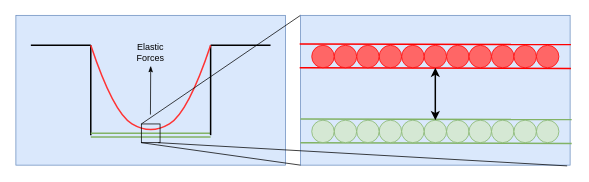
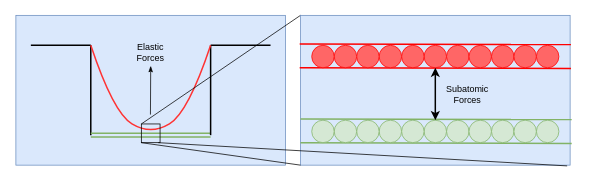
  <mxCell id="0" />
  <mxCell id="1" parent="0" />
  <mxCell id="2" value="" style="rounded=0;whiteSpace=wrap;html=1;fillColor=#dae8fc;strokeColor=#6c8ebf;" vertex="1" parent="1"><mxGeometry x="20" y="20" width="360" height="200" as="geometry" /></mxCell>
  <mxCell id="3" value="" style="endArrow=none;html=1;strokeWidth=2;" edge="1" parent="1"><mxGeometry width="50" height="50" relative="1" as="geometry"><mxPoint x="40" y="60" as="sourcePoint" /><mxPoint x="120" y="60" as="targetPoint" /></mxGeometry></mxCell>
  <mxCell id="4" value="" style="endArrow=none;html=1;strokeWidth=2;" edge="1" parent="1"><mxGeometry width="50" height="50" relative="1" as="geometry"><mxPoint x="120" y="180" as="sourcePoint" /><mxPoint x="120" y="60" as="targetPoint" /></mxGeometry></mxCell>
  <mxCell id="5" value="" style="shape=link;html=1;fillColor=#d5e8d4;strokeColor=#82b366;strokeWidth=2;" edge="1" parent="1"><mxGeometry width="100" relative="1" as="geometry"><mxPoint x="120" y="180" as="sourcePoint" /><mxPoint x="280" y="180" as="targetPoint" /></mxGeometry></mxCell>
  <mxCell id="6" value="" style="endArrow=none;html=1;strokeWidth=2;" edge="1" parent="1"><mxGeometry width="50" height="50" relative="1" as="geometry"><mxPoint x="280" y="180" as="sourcePoint" /><mxPoint x="280" y="60" as="targetPoint" /></mxGeometry></mxCell>
  <mxCell id="7" value="" style="endArrow=none;html=1;strokeWidth=2;" edge="1" parent="1"><mxGeometry width="50" height="50" relative="1" as="geometry"><mxPoint x="280" y="60" as="sourcePoint" /><mxPoint x="360" y="60" as="targetPoint" /></mxGeometry></mxCell>
  <mxCell id="8" value="" style="curved=1;endArrow=none;html=1;strokeWidth=2;endFill=0;fillColor=#f8cecc;strokeColor=#FF3333;" edge="1" parent="1"><mxGeometry width="50" height="50" relative="1" as="geometry"><mxPoint x="120" y="60" as="sourcePoint" /><mxPoint x="280" y="60" as="targetPoint" /><Array as="points"><mxPoint x="150" y="150" /><mxPoint x="200" y="180" /><mxPoint x="250" y="150" /></Array></mxGeometry></mxCell>
  <mxCell id="9" value="" style="whiteSpace=wrap;html=1;aspect=fixed;fillColor=none;" vertex="1" parent="1"><mxGeometry x="187.5" y="165" width="25" height="25" as="geometry" /></mxCell>
  <mxCell id="10" value="" style="endArrow=none;html=1;strokeWidth=1;" edge="1" parent="1"><mxGeometry width="50" height="50" relative="1" as="geometry"><mxPoint x="187.5" y="165" as="sourcePoint" /><mxPoint x="400" y="20" as="targetPoint" /></mxGeometry></mxCell>
  <mxCell id="11" value="" style="rounded=0;whiteSpace=wrap;html=1;fillColor=#dae8fc;strokeColor=#6c8ebf;" vertex="1" parent="1"><mxGeometry x="400" y="20" width="360" height="200" as="geometry" /></mxCell>
  <mxCell id="12" value="" style="endArrow=none;html=1;strokeColor=#000000;strokeWidth=1;" edge="1" parent="1"><mxGeometry width="50" height="50" relative="1" as="geometry"><mxPoint x="210" y="190" as="sourcePoint" /><mxPoint x="756" y="221" as="targetPoint" /></mxGeometry></mxCell>
  <mxCell id="13" value="" style="endArrow=none;html=1;strokeColor=#000000;strokeWidth=1;startArrow=classicThin;startFill=1;" edge="1" parent="1"><mxGeometry width="50" height="50" relative="1" as="geometry"><mxPoint x="200" y="87.5" as="sourcePoint" /><mxPoint x="199.66" y="152.5" as="targetPoint" /></mxGeometry></mxCell>
  <mxCell id="14" value="Elastic Forces" style="text;html=1;strokeColor=none;fillColor=none;align=center;verticalAlign=middle;whiteSpace=wrap;rounded=0;" vertex="1" parent="1"><mxGeometry x="180" y="60" width="40" height="20" as="geometry" /></mxCell>
  <mxCell id="15" value="" style="endArrow=none;html=1;strokeWidth=2;exitX=-0.003;exitY=0.211;exitDx=0;exitDy=0;exitPerimeter=0;entryX=1.003;entryY=0.215;entryDx=0;entryDy=0;entryPerimeter=0;strokeColor=#FF0000;" edge="1" parent="1"><mxGeometry width="50" height="50" relative="1" as="geometry"><mxPoint x="398.92" y="58.2" as="sourcePoint" /><mxPoint x="761.08" y="59" as="targetPoint" /></mxGeometry></mxCell>
  <mxCell id="16" value="" style="endArrow=none;html=1;strokeWidth=2;exitX=-0.003;exitY=0.211;exitDx=0;exitDy=0;exitPerimeter=0;entryX=1.003;entryY=0.215;entryDx=0;entryDy=0;entryPerimeter=0;strokeColor=#FF0000;" edge="1" parent="1"><mxGeometry width="50" height="50" relative="1" as="geometry"><mxPoint x="398.92" y="90" as="sourcePoint" /><mxPoint x="761.08" y="90.8" as="targetPoint" /></mxGeometry></mxCell>
  <mxCell id="17" value="" style="ellipse;whiteSpace=wrap;html=1;aspect=fixed;strokeColor=#FF0000;fillColor=#FF6666;" vertex="1" parent="1"><mxGeometry x="565" y="60" width="30" height="30" as="geometry" /></mxCell>
  <mxCell id="18" value="" style="ellipse;whiteSpace=wrap;html=1;aspect=fixed;strokeColor=#FF0000;fillColor=#FF6666;" vertex="1" parent="1"><mxGeometry x="595" y="60" width="30" height="30" as="geometry" /></mxCell>
  <mxCell id="19" value="" style="ellipse;whiteSpace=wrap;html=1;aspect=fixed;strokeColor=#FF0000;fillColor=#FF6666;" vertex="1" parent="1"><mxGeometry x="625" y="60" width="30" height="30" as="geometry" /></mxCell>
  <mxCell id="20" value="" style="ellipse;whiteSpace=wrap;html=1;aspect=fixed;strokeColor=#FF0000;fillColor=#FF6666;" vertex="1" parent="1"><mxGeometry x="655" y="60" width="30" height="30" as="geometry" /></mxCell>
  <mxCell id="21" value="" style="ellipse;whiteSpace=wrap;html=1;aspect=fixed;strokeColor=#FF0000;fillColor=#FF6666;" vertex="1" parent="1"><mxGeometry x="685" y="60" width="30" height="30" as="geometry" /></mxCell>
  <mxCell id="22" value="" style="ellipse;whiteSpace=wrap;html=1;aspect=fixed;strokeColor=#FF0000;fillColor=#FF6666;" vertex="1" parent="1"><mxGeometry x="715" y="60" width="30" height="30" as="geometry" /></mxCell>
  <mxCell id="23" value="" style="ellipse;whiteSpace=wrap;html=1;aspect=fixed;strokeColor=#FF0000;fillColor=#FF6666;" vertex="1" parent="1"><mxGeometry x="535" y="60" width="30" height="30" as="geometry" /></mxCell>
  <mxCell id="24" value="" style="ellipse;whiteSpace=wrap;html=1;aspect=fixed;strokeColor=#FF0000;fillColor=#FF6666;" vertex="1" parent="1"><mxGeometry x="505" y="60" width="30" height="30" as="geometry" /></mxCell>
  <mxCell id="25" value="" style="ellipse;whiteSpace=wrap;html=1;aspect=fixed;strokeColor=#FF0000;fillColor=#FF6666;" vertex="1" parent="1"><mxGeometry x="475" y="60" width="30" height="30" as="geometry" /></mxCell>
  <mxCell id="26" value="" style="ellipse;whiteSpace=wrap;html=1;aspect=fixed;strokeColor=#FF0000;fillColor=#FF6666;" vertex="1" parent="1"><mxGeometry x="445" y="60" width="30" height="30" as="geometry" /></mxCell>
  <mxCell id="27" value="" style="ellipse;whiteSpace=wrap;html=1;aspect=fixed;strokeColor=#FF0000;fillColor=#FF6666;" vertex="1" parent="1"><mxGeometry x="415" y="60" width="30" height="30" as="geometry" /></mxCell>
  <mxCell id="28" value="" style="endArrow=none;html=1;strokeWidth=2;exitX=-0.003;exitY=0.211;exitDx=0;exitDy=0;exitPerimeter=0;entryX=1.003;entryY=0.215;entryDx=0;entryDy=0;entryPerimeter=0;strokeColor=#82b366;fillColor=#d5e8d4;" edge="1" parent="1"><mxGeometry width="50" height="50" relative="1" as="geometry"><mxPoint x="399.92" y="158.4" as="sourcePoint" /><mxPoint x="762.08" y="159.2" as="targetPoint" /></mxGeometry></mxCell>
  <mxCell id="29" value="" style="endArrow=none;html=1;strokeWidth=2;exitX=-0.003;exitY=0.211;exitDx=0;exitDy=0;exitPerimeter=0;entryX=1.003;entryY=0.215;entryDx=0;entryDy=0;entryPerimeter=0;strokeColor=#82b366;fillColor=#d5e8d4;" edge="1" parent="1"><mxGeometry width="50" height="50" relative="1" as="geometry"><mxPoint x="399.92" y="190.2" as="sourcePoint" /><mxPoint x="762.08" y="191" as="targetPoint" /></mxGeometry></mxCell>
  <mxCell id="30" value="" style="ellipse;whiteSpace=wrap;html=1;aspect=fixed;fillColor=#d5e8d4;strokeColor=#82b366;" vertex="1" parent="1"><mxGeometry x="565" y="160" width="30" height="30" as="geometry" /></mxCell>
  <mxCell id="31" value="" style="ellipse;whiteSpace=wrap;html=1;aspect=fixed;fillColor=#d5e8d4;strokeColor=#82b366;" vertex="1" parent="1"><mxGeometry x="595" y="160" width="30" height="30" as="geometry" /></mxCell>
  <mxCell id="32" value="" style="ellipse;whiteSpace=wrap;html=1;aspect=fixed;fillColor=#d5e8d4;strokeColor=#82b366;" vertex="1" parent="1"><mxGeometry x="625" y="160" width="30" height="30" as="geometry" /></mxCell>
  <mxCell id="33" value="" style="ellipse;whiteSpace=wrap;html=1;aspect=fixed;fillColor=#d5e8d4;strokeColor=#82b366;" vertex="1" parent="1"><mxGeometry x="655" y="160" width="30" height="30" as="geometry" /></mxCell>
  <mxCell id="34" value="" style="ellipse;whiteSpace=wrap;html=1;aspect=fixed;fillColor=#d5e8d4;strokeColor=#82b366;" vertex="1" parent="1"><mxGeometry x="685" y="160" width="30" height="30" as="geometry" /></mxCell>
  <mxCell id="35" value="" style="ellipse;whiteSpace=wrap;html=1;aspect=fixed;fillColor=#d5e8d4;strokeColor=#82b366;" vertex="1" parent="1"><mxGeometry x="715" y="160" width="30" height="30" as="geometry" /></mxCell>
  <mxCell id="36" value="" style="ellipse;whiteSpace=wrap;html=1;aspect=fixed;fillColor=#d5e8d4;strokeColor=#82b366;" vertex="1" parent="1"><mxGeometry x="535" y="160" width="30" height="30" as="geometry" /></mxCell>
  <mxCell id="37" value="" style="ellipse;whiteSpace=wrap;html=1;aspect=fixed;fillColor=#d5e8d4;strokeColor=#82b366;" vertex="1" parent="1"><mxGeometry x="505" y="160" width="30" height="30" as="geometry" /></mxCell>
  <mxCell id="38" value="" style="ellipse;whiteSpace=wrap;html=1;aspect=fixed;fillColor=#d5e8d4;strokeColor=#82b366;" vertex="1" parent="1"><mxGeometry x="475" y="160" width="30" height="30" as="geometry" /></mxCell>
  <mxCell id="39" value="" style="ellipse;whiteSpace=wrap;html=1;aspect=fixed;fillColor=#d5e8d4;strokeColor=#82b366;" vertex="1" parent="1"><mxGeometry x="445" y="160" width="30" height="30" as="geometry" /></mxCell>
  <mxCell id="40" value="" style="ellipse;whiteSpace=wrap;html=1;aspect=fixed;fillColor=#d5e8d4;strokeColor=#82b366;" vertex="1" parent="1"><mxGeometry x="415" y="160" width="30" height="30" as="geometry" /></mxCell>
  <mxCell id="41" value="" style="endArrow=classic;startArrow=classic;html=1;strokeWidth=2;" edge="1" parent="1"><mxGeometry width="50" height="50" relative="1" as="geometry"><mxPoint x="580" y="160" as="sourcePoint" /><mxPoint x="580" y="90" as="targetPoint" /></mxGeometry></mxCell>
+ <mxCell id="42" value="Subatomic Forces" style="text;html=1;strokeColor=none;fillColor=none;align=center;verticalAlign=middle;whiteSpace=wrap;rounded=0;" vertex="1" parent="1"><mxGeometry x="593" y="116" width="60" height="20" as="geometry" /></mxCell>
  <mxCell id="43" value="" style="endArrow=none;html=1;strokeColor=#000000;strokeWidth=1;exitX=0;exitY=1;exitDx=0;exitDy=0;entryX=0;entryY=1;entryDx=0;entryDy=0;" edge="1" parent="1" source="9" target="11"><mxGeometry width="50" height="50" relative="1" as="geometry"><mxPoint x="220" y="200" as="sourcePoint" /><mxPoint x="766" y="231" as="targetPoint" /></mxGeometry></mxCell>
